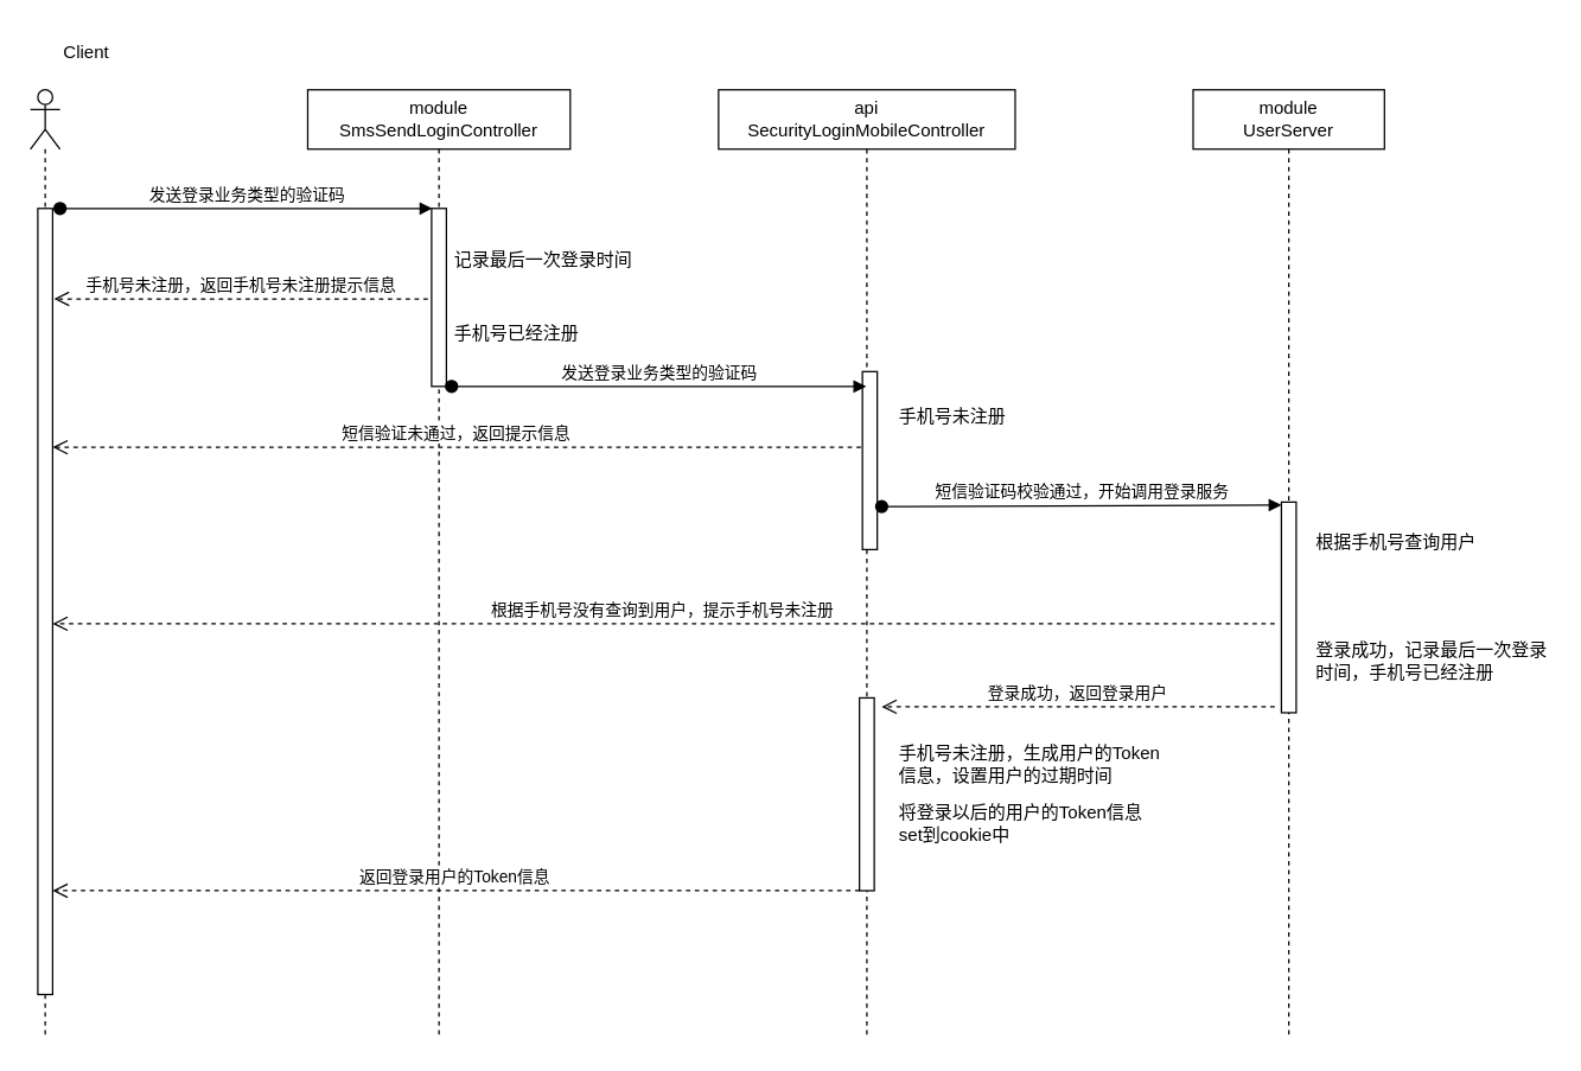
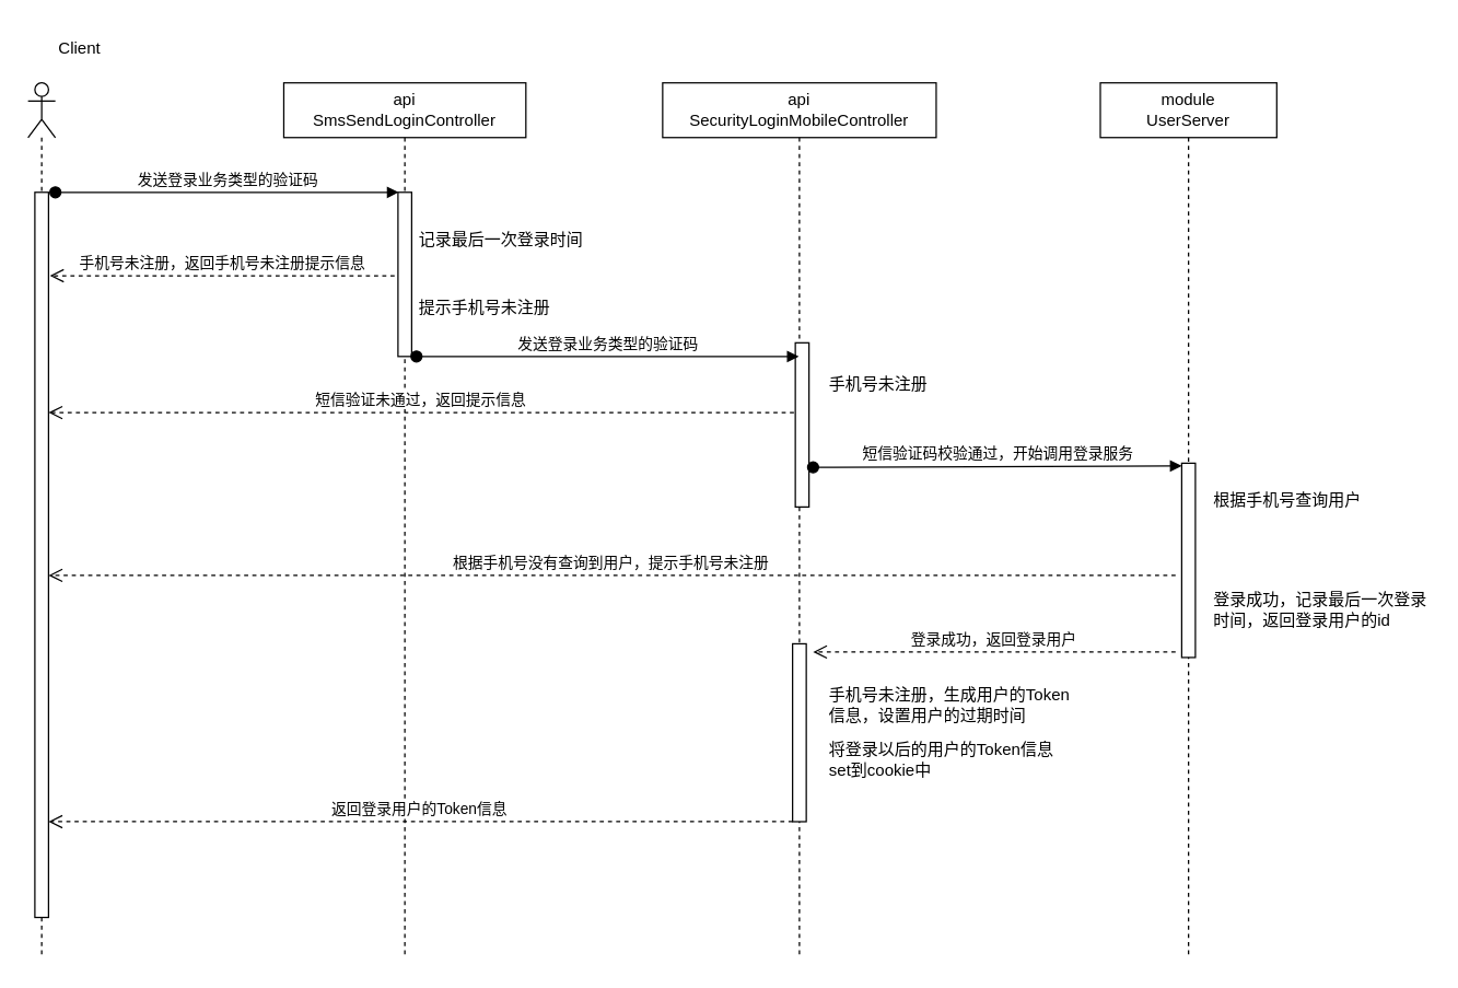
  <mxCell id="0" />
  <mxCell id="1" parent="0" />
- <mxCell id="2" value="module&lt;br&gt;SmsSendLoginController" style="shape=umlLifeline;perimeter=lifelinePerimeter;whiteSpace=wrap;html=1;container=1;dropTarget=0;collapsible=0;recursiveResize=0;outlineConnect=0;portConstraint=eastwest;newEdgeStyle={&quot;curved&quot;:0,&quot;rounded&quot;:0};" vertex="1" parent="1"><mxGeometry x="207" y="60" width="177" height="640" as="geometry" /></mxCell>
+ <mxCell id="2" value="api&lt;br&gt;SmsSendLoginController" style="shape=umlLifeline;perimeter=lifelinePerimeter;whiteSpace=wrap;html=1;container=1;dropTarget=0;collapsible=0;recursiveResize=0;outlineConnect=0;portConstraint=eastwest;newEdgeStyle={&quot;curved&quot;:0,&quot;rounded&quot;:0};" vertex="1" parent="1"><mxGeometry x="207" y="60" width="177" height="640" as="geometry" /></mxCell>
  <mxCell id="3" value="" style="html=1;points=[[0,0,0,0,5],[0,1,0,0,-5],[1,0,0,0,5],[1,1,0,0,-5]];perimeter=orthogonalPerimeter;outlineConnect=0;targetShapes=umlLifeline;portConstraint=eastwest;newEdgeStyle={&quot;curved&quot;:0,&quot;rounded&quot;:0};" vertex="1" parent="2"><mxGeometry x="83.5" y="80" width="10" height="120" as="geometry" /></mxCell>
  <mxCell id="4" value="" style="shape=umlLifeline;perimeter=lifelinePerimeter;whiteSpace=wrap;html=1;container=1;dropTarget=0;collapsible=0;recursiveResize=0;outlineConnect=0;portConstraint=eastwest;newEdgeStyle={&quot;curved&quot;:0,&quot;rounded&quot;:0};participant=umlActor;" vertex="1" parent="1"><mxGeometry x="20" y="60" width="20" height="640" as="geometry" /></mxCell>
  <mxCell id="5" value="" style="html=1;points=[[0,0,0,0,5],[0,1,0,0,-5],[1,0,0,0,5],[1,1,0,0,-5]];perimeter=orthogonalPerimeter;outlineConnect=0;targetShapes=umlLifeline;portConstraint=eastwest;newEdgeStyle={&quot;curved&quot;:0,&quot;rounded&quot;:0};" vertex="1" parent="4"><mxGeometry x="5" y="80" width="10" height="530" as="geometry" /></mxCell>
  <mxCell id="6" value="module&lt;br&gt;UserServer" style="shape=umlLifeline;perimeter=lifelinePerimeter;whiteSpace=wrap;html=1;container=1;dropTarget=0;collapsible=0;recursiveResize=0;outlineConnect=0;portConstraint=eastwest;newEdgeStyle={&quot;curved&quot;:0,&quot;rounded&quot;:0};" vertex="1" parent="1"><mxGeometry x="804" y="60" width="129" height="640" as="geometry" /></mxCell>
  <mxCell id="7" value="" style="html=1;points=[[0,0,0,0,5],[0,1,0,0,-5],[1,0,0,0,5],[1,1,0,0,-5]];perimeter=orthogonalPerimeter;outlineConnect=0;targetShapes=umlLifeline;portConstraint=eastwest;newEdgeStyle={&quot;curved&quot;:0,&quot;rounded&quot;:0};" vertex="1" parent="6"><mxGeometry x="59.5" y="278" width="10" height="142" as="geometry" /></mxCell>
  <mxCell id="8" value="Client" style="text;html=1;strokeColor=none;fillColor=none;align=center;verticalAlign=middle;whiteSpace=wrap;rounded=0;" vertex="1" parent="1"><mxGeometry x="28" y="20" width="60" height="30" as="geometry" /></mxCell>
  <mxCell id="9" value="api&lt;br&gt;SecurityLoginMobileController" style="shape=umlLifeline;perimeter=lifelinePerimeter;whiteSpace=wrap;html=1;container=1;dropTarget=0;collapsible=0;recursiveResize=0;outlineConnect=0;portConstraint=eastwest;newEdgeStyle={&quot;curved&quot;:0,&quot;rounded&quot;:0};" vertex="1" parent="1"><mxGeometry x="484" y="60" width="200" height="640" as="geometry" /></mxCell>
  <mxCell id="10" value="" style="html=1;points=[[0,0,0,0,5],[0,1,0,0,-5],[1,0,0,0,5],[1,1,0,0,-5]];perimeter=orthogonalPerimeter;outlineConnect=0;targetShapes=umlLifeline;portConstraint=eastwest;newEdgeStyle={&quot;curved&quot;:0,&quot;rounded&quot;:0};" vertex="1" parent="9"><mxGeometry x="97" y="190" width="10" height="120" as="geometry" /></mxCell>
  <mxCell id="11" value="" style="html=1;points=[[0,0,0,0,5],[0,1,0,0,-5],[1,0,0,0,5],[1,1,0,0,-5]];perimeter=orthogonalPerimeter;outlineConnect=0;targetShapes=umlLifeline;portConstraint=eastwest;newEdgeStyle={&quot;curved&quot;:0,&quot;rounded&quot;:0};" vertex="1" parent="9"><mxGeometry x="95" y="410" width="10" height="130" as="geometry" /></mxCell>
  <mxCell id="12" value="发送登录业务类型的验证码" style="html=1;verticalAlign=bottom;startArrow=oval;startFill=1;endArrow=block;startSize=8;curved=0;rounded=0;" edge="1" parent="1"><mxGeometry width="60" relative="1" as="geometry"><mxPoint x="40" y="140" as="sourcePoint" /><mxPoint x="291" y="140" as="targetPoint" /></mxGeometry></mxCell>
  <mxCell id="13" value="记录最后一次登录时间" style="text;html=1;strokeColor=none;fillColor=none;align=left;verticalAlign=middle;whiteSpace=wrap;rounded=0;" vertex="1" parent="1"><mxGeometry x="304" y="160" width="140" height="30" as="geometry" /></mxCell>
  <mxCell id="14" value="手机号未注册，返回手机号未注册提示信息" style="html=1;verticalAlign=bottom;endArrow=open;dashed=1;endSize=8;curved=0;rounded=0;" edge="1" parent="1"><mxGeometry relative="1" as="geometry"><mxPoint x="288" y="201" as="sourcePoint" /><mxPoint x="36" y="201" as="targetPoint" /></mxGeometry></mxCell>
- <mxCell id="15" value="手机号已经注册" style="text;html=1;strokeColor=none;fillColor=none;align=left;verticalAlign=middle;whiteSpace=wrap;rounded=0;" vertex="1" parent="1"><mxGeometry x="304" y="210" width="140" height="30" as="geometry" /></mxCell>
+ <mxCell id="15" value="提示手机号未注册" style="text;html=1;strokeColor=none;fillColor=none;align=left;verticalAlign=middle;whiteSpace=wrap;rounded=0;" vertex="1" parent="1"><mxGeometry x="304" y="210" width="140" height="30" as="geometry" /></mxCell>
  <mxCell id="16" value="发送登录业务类型的验证码" style="html=1;verticalAlign=bottom;startArrow=oval;startFill=1;endArrow=block;startSize=8;curved=0;rounded=0;" edge="1" parent="1" target="9"><mxGeometry width="60" relative="1" as="geometry"><mxPoint x="304" y="260" as="sourcePoint" /><mxPoint x="555" y="260" as="targetPoint" /></mxGeometry></mxCell>
  <mxCell id="17" value="手机号未注册" style="text;html=1;strokeColor=none;fillColor=none;align=left;verticalAlign=middle;whiteSpace=wrap;rounded=0;" vertex="1" parent="1"><mxGeometry x="604" y="266" width="140" height="30" as="geometry" /></mxCell>
  <mxCell id="18" value="短信验证未通过，返回提示信息" style="html=1;verticalAlign=bottom;endArrow=open;dashed=1;endSize=8;curved=0;rounded=0;" edge="1" parent="1"><mxGeometry x="0.002" relative="1" as="geometry"><mxPoint x="580" y="301" as="sourcePoint" /><mxPoint x="35" y="301" as="targetPoint" /><mxPoint as="offset" /></mxGeometry></mxCell>
  <mxCell id="19" value="短信验证码校验通过，开始调用登录服务" style="html=1;verticalAlign=bottom;startArrow=oval;startFill=1;endArrow=block;startSize=8;curved=0;rounded=0;entryX=0;entryY=0;entryDx=0;entryDy=5;entryPerimeter=0;" edge="1" parent="1"><mxGeometry width="60" relative="1" as="geometry"><mxPoint x="594" y="341" as="sourcePoint" /><mxPoint x="863.5" y="340" as="targetPoint" /></mxGeometry></mxCell>
  <mxCell id="20" value="根据手机号查询用户" style="text;html=1;strokeColor=none;fillColor=none;align=left;verticalAlign=middle;whiteSpace=wrap;rounded=0;" vertex="1" parent="1"><mxGeometry x="885" y="350" width="140" height="30" as="geometry" /></mxCell>
  <mxCell id="21" value="根据手机号没有查询到用户，提示手机号未注册" style="html=1;verticalAlign=bottom;endArrow=open;dashed=1;endSize=8;curved=0;rounded=0;" edge="1" parent="1" target="5"><mxGeometry x="0.002" relative="1" as="geometry"><mxPoint x="859" y="420" as="sourcePoint" /><mxPoint x="314" y="420" as="targetPoint" /><mxPoint as="offset" /></mxGeometry></mxCell>
  <mxCell id="22" value="登录成功，返回登录用户" style="html=1;verticalAlign=bottom;endArrow=open;dashed=1;endSize=8;curved=0;rounded=0;" edge="1" parent="1"><mxGeometry x="0.004" relative="1" as="geometry"><mxPoint x="859" y="476" as="sourcePoint" /><mxPoint x="594" y="476" as="targetPoint" /><mxPoint as="offset" /></mxGeometry></mxCell>
- <mxCell id="23" value="登录成功，记录最后一次登录时间，手机号已经注册" style="text;html=1;strokeColor=none;fillColor=none;align=left;verticalAlign=middle;whiteSpace=wrap;rounded=0;" vertex="1" parent="1"><mxGeometry x="885" y="430" width="159" height="30" as="geometry" /></mxCell>
+ <mxCell id="23" value="登录成功，记录最后一次登录时间，返回登录用户的id" style="text;html=1;strokeColor=none;fillColor=none;align=left;verticalAlign=middle;whiteSpace=wrap;rounded=0;" vertex="1" parent="1"><mxGeometry x="885" y="430" width="159" height="30" as="geometry" /></mxCell>
  <mxCell id="24" value="手机号未注册，生成用户的Token信息，设置用户的过期时间" style="text;html=1;strokeColor=none;fillColor=none;align=left;verticalAlign=middle;whiteSpace=wrap;rounded=0;" vertex="1" parent="1"><mxGeometry x="604" y="500" width="180" height="30" as="geometry" /></mxCell>
  <mxCell id="25" value="将登录以后的用户的Token信息set到cookie中" style="text;html=1;strokeColor=none;fillColor=none;align=left;verticalAlign=middle;whiteSpace=wrap;rounded=0;" vertex="1" parent="1"><mxGeometry x="604" y="540" width="180" height="30" as="geometry" /></mxCell>
  <mxCell id="26" value="返回登录用户的Token信息" style="html=1;verticalAlign=bottom;endArrow=open;dashed=1;endSize=8;curved=0;rounded=0;" edge="1" parent="1" target="5"><mxGeometry x="0.004" relative="1" as="geometry"><mxPoint x="579" y="600" as="sourcePoint" /><mxPoint x="314" y="600" as="targetPoint" /><mxPoint as="offset" /></mxGeometry></mxCell>
